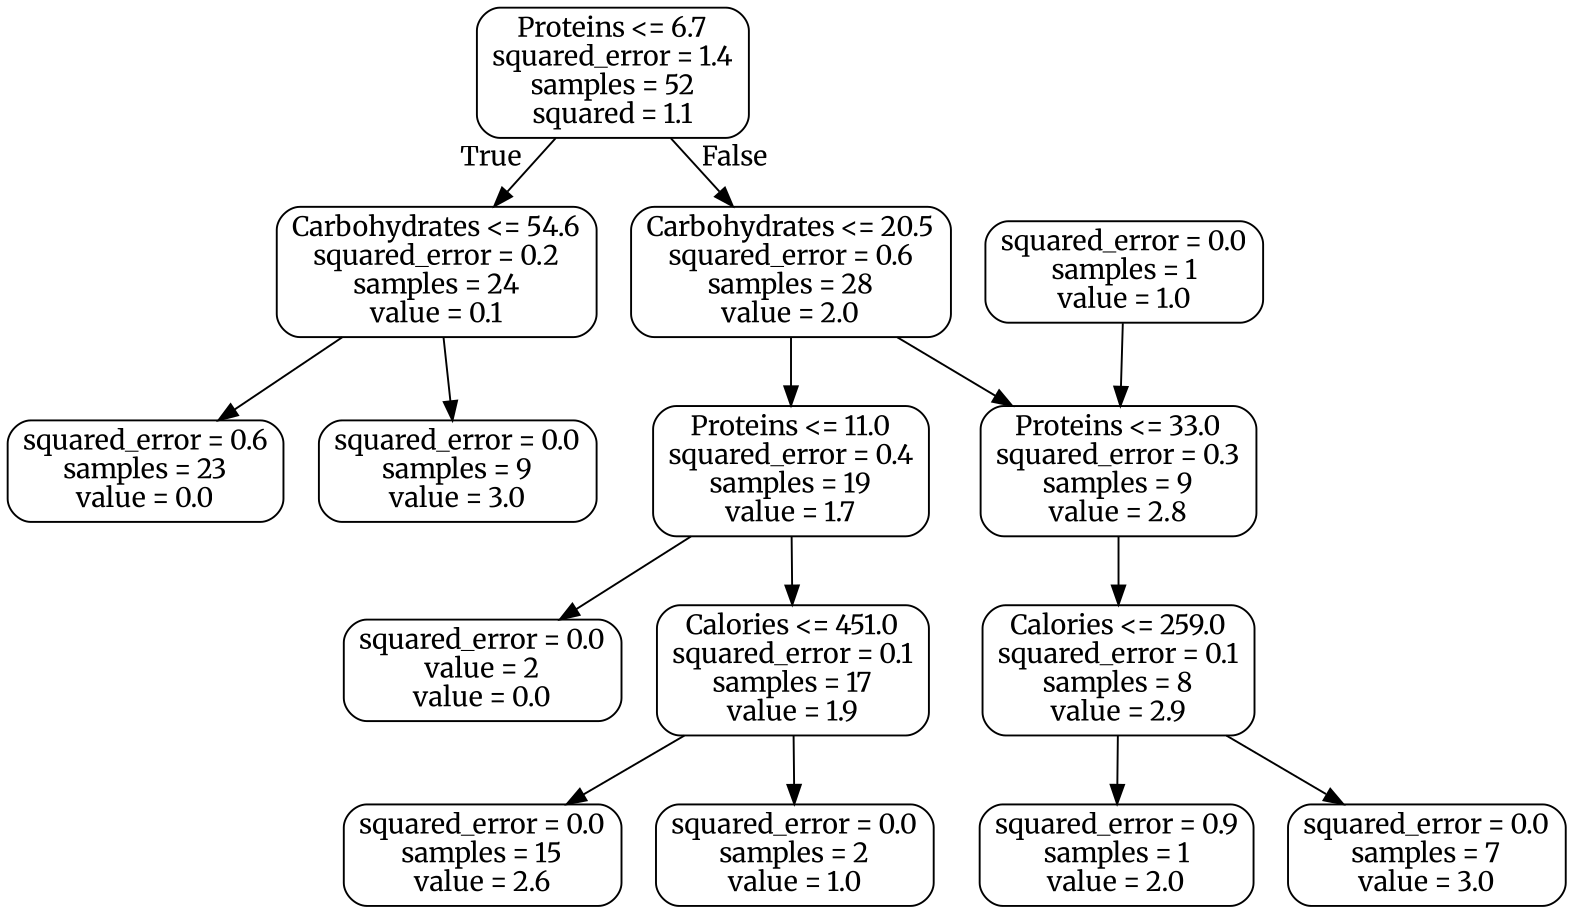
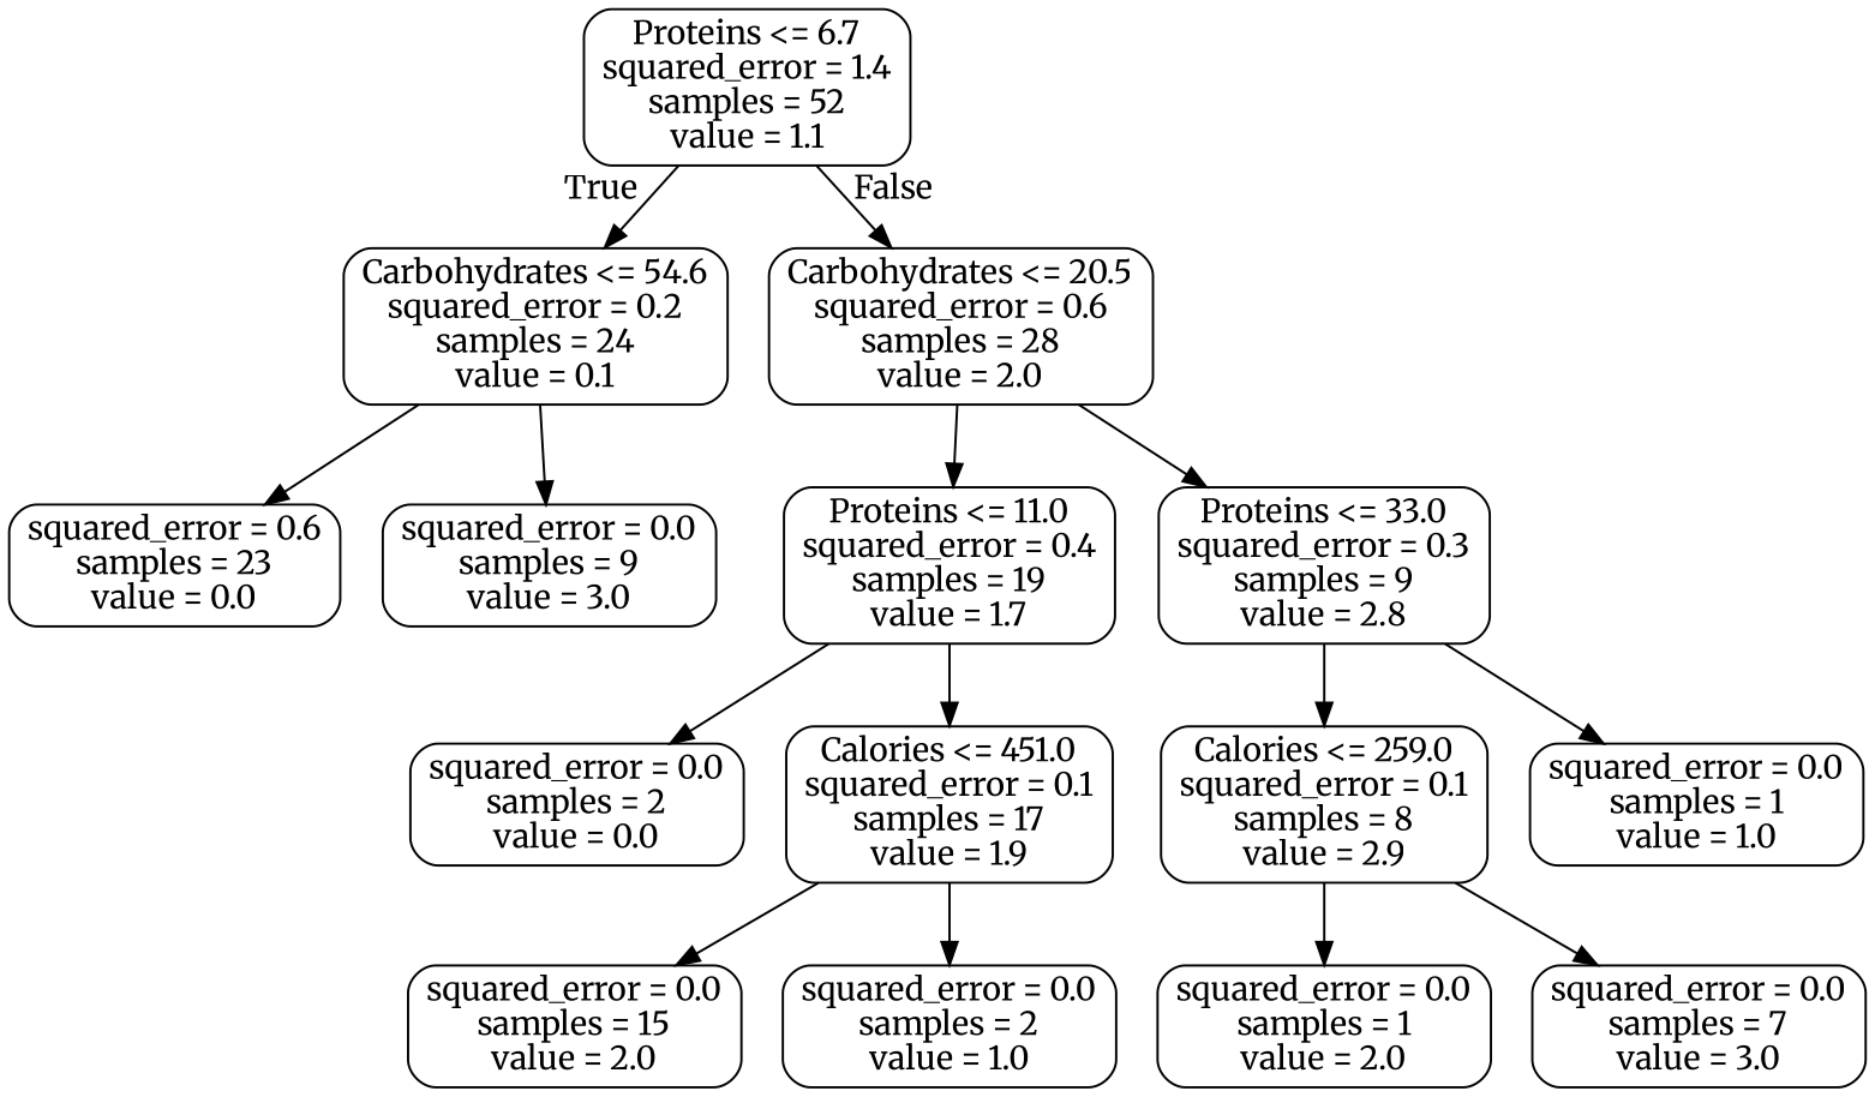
  digraph {
    fontname=Merriweather
    node [color=black fontname=Merriweather shape=box style=rounded]
    edge [fontname=Merriweather]
-   n1 [label="Proteins <= 6.7\nsquared_error = 1.4\nsamples = 52\nsquared = 1.1"]
+   n1 [label="Proteins <= 6.7\nsquared_error = 1.4\nsamples = 52\nvalue = 1.1"]
    n2 [label="Carbohydrates <= 54.6\nsquared_error = 0.2\nsamples = 24\nvalue = 0.1"]
    n3 [label="Carbohydrates <= 20.5\nsquared_error = 0.6\nsamples = 28\nvalue = 2.0"]
    n4 [label="squared_error = 0.6\nsamples = 23\nvalue = 0.0"]
    n5 [label="squared_error = 0.0\nsamples = 9\nvalue = 3.0"]
    n6 [label="Proteins <= 11.0\nsquared_error = 0.4\nsamples = 19\nvalue = 1.7"]
    n7 [label="Proteins <= 33.0\nsquared_error = 0.3\nsamples = 9\nvalue = 2.8"]
-   n8 [label="squared_error = 0.0\nvalue = 2\nvalue = 0.0"]
+   n8 [label="squared_error = 0.0\nsamples = 2\nvalue = 0.0"]
    n9 [label="Calories <= 451.0\nsquared_error = 0.1\nsamples = 17\nvalue = 1.9"]
    n10 [label="Calories <= 259.0\nsquared_error = 0.1\nsamples = 8\nvalue = 2.9"]
    n11 [label="squared_error = 0.0\nsamples = 1\nvalue = 1.0"]
-   n12 [label="squared_error = 0.0\nsamples = 15\nvalue = 2.6"]
+   n12 [label="squared_error = 0.0\nsamples = 15\nvalue = 2.0"]
    n13 [label="squared_error = 0.0\nsamples = 2\nvalue = 1.0"]
-   n14 [label="squared_error = 0.9\nsamples = 1\nvalue = 2.0"]
+   n14 [label="squared_error = 0.0\nsamples = 1\nvalue = 2.0"]
    n15 [label="squared_error = 0.0\nsamples = 7\nvalue = 3.0"]
    n1 -> n2 [headlabel=True labelangle=45 labeldistance=2.5]
    n1 -> n3 [headlabel=False labelangle=-45 labeldistance=2.5]
    n2 -> n4
    n2 -> n5
    n3 -> n6
    n3 -> n7
    n6 -> n8
    n6 -> n9
    n7 -> n10
-   n11 -> n7
+   n7 -> n11
    n9 -> n12
    n9 -> n13
    n10 -> n14
    n10 -> n15
  }
